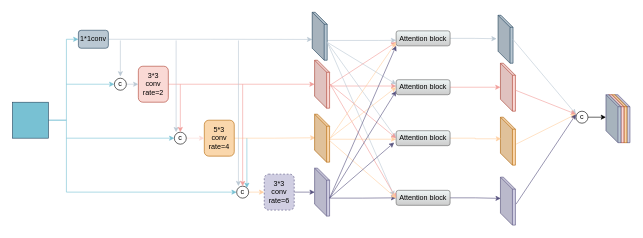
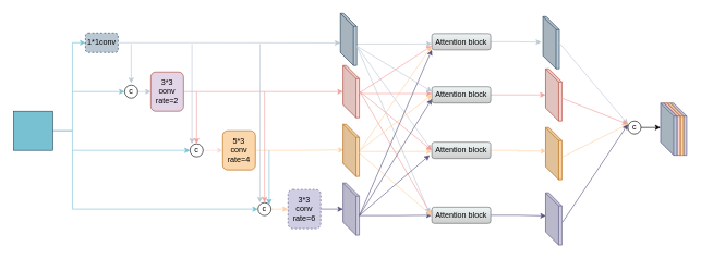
  <mxCell id="0" />
  <mxCell id="1" parent="0" />
  <mxCell id="2" style="edgeStyle=orthogonalEdgeStyle;rounded=0;orthogonalLoop=1;jettySize=auto;html=1;exitX=1;exitY=0.5;exitDx=0;exitDy=0;entryX=0;entryY=0.5;entryDx=0;entryDy=0;strokeColor=#78C1D3;" edge="1" parent="1" source="4" target="6"><mxGeometry relative="1" as="geometry"><Array as="points"><mxPoint x="110" y="200" /><mxPoint x="110" y="65" /></Array></mxGeometry></mxCell>
  <mxCell id="3" style="edgeStyle=orthogonalEdgeStyle;rounded=0;orthogonalLoop=1;jettySize=auto;html=1;exitX=1;exitY=0.5;exitDx=0;exitDy=0;entryX=0;entryY=0.5;entryDx=0;entryDy=0;strokeColor=#78C1D3;" edge="1" parent="1" source="4" target="38"><mxGeometry relative="1" as="geometry"><mxPoint x="380" y="320" as="targetPoint" /><Array as="points"><mxPoint x="110" y="200" /><mxPoint x="110" y="320" /></Array></mxGeometry></mxCell>
  <mxCell id="4" value="" style="rounded=0;whiteSpace=wrap;html=1;strokeColor=#23445d;fillColor=#78C1D3;" vertex="1" parent="1"><mxGeometry x="20" y="170" width="60" height="60" as="geometry" /></mxCell>
  <mxCell id="5" style="edgeStyle=orthogonalEdgeStyle;rounded=0;orthogonalLoop=1;jettySize=auto;html=1;exitX=1;exitY=0.5;exitDx=0;exitDy=0;entryX=0;entryY=0.566;entryDx=0;entryDy=0;entryPerimeter=0;strokeColor=#BAC8D3;" edge="1" parent="1" source="6" target="14"><mxGeometry relative="1" as="geometry" /></mxCell>
- <mxCell id="6" value="1*1conv" style="rounded=1;whiteSpace=wrap;html=1;strokeColor=#23445d;fillColor=#BAC8D3;" vertex="1" parent="1"><mxGeometry x="130" y="50" width="50" height="30" as="geometry" /></mxCell>
+ <mxCell id="6" value="1*1conv" style="rounded=1;whiteSpace=wrap;html=1;strokeColor=#23445d;fillColor=#BAC8D3;dashed=1;" vertex="1" parent="1"><mxGeometry x="130" y="50" width="50" height="30" as="geometry" /></mxCell>
  <mxCell id="7" style="edgeStyle=orthogonalEdgeStyle;rounded=0;orthogonalLoop=1;jettySize=auto;html=1;exitX=1;exitY=0.5;exitDx=0;exitDy=0;fillColor=#fad7ac;strokeColor=#F19C99;" edge="1" parent="1" source="8" target="16"><mxGeometry relative="1" as="geometry" /></mxCell>
- <mxCell id="8" value="3*3&lt;br&gt;conv&lt;br&gt;rate=2" style="rounded=1;whiteSpace=wrap;html=1;strokeColor=#ae4132;fillColor=#FAD9D5;" vertex="1" parent="1"><mxGeometry x="230" y="110" width="50" height="60" as="geometry" /></mxCell>
+ <mxCell id="8" value="3*3&lt;br&gt;conv&lt;br&gt;rate=2" style="rounded=1;whiteSpace=wrap;html=1;strokeColor=#ae4132;fillColor=#e1d5e7;" vertex="1" parent="1"><mxGeometry x="230" y="110" width="50" height="60" as="geometry" /></mxCell>
  <mxCell id="9" style="edgeStyle=orthogonalEdgeStyle;rounded=0;orthogonalLoop=1;jettySize=auto;html=1;exitX=1;exitY=0.5;exitDx=0;exitDy=0;entryX=0.051;entryY=0.491;entryDx=0;entryDy=0;entryPerimeter=0;strokeColor=#FFCE9F;" edge="1" parent="1" source="10" target="18"><mxGeometry relative="1" as="geometry" /></mxCell>
  <mxCell id="10" value="5*3&lt;br&gt;conv&lt;br&gt;rate=4" style="rounded=1;whiteSpace=wrap;html=1;strokeColor=#b46504;fillColor=#FAD7AC;" vertex="1" parent="1"><mxGeometry x="340" y="200" width="50" height="60" as="geometry" /></mxCell>
  <mxCell id="11" style="edgeStyle=orthogonalEdgeStyle;rounded=0;orthogonalLoop=1;jettySize=auto;html=1;exitX=1;exitY=0.5;exitDx=0;exitDy=0;entryX=0.006;entryY=0.488;entryDx=0;entryDy=0;entryPerimeter=0;strokeColor=#56517e;fillColor=#d0cee2;" edge="1" parent="1" source="12" target="20"><mxGeometry relative="1" as="geometry" /></mxCell>
  <mxCell id="12" value="3*3&lt;br&gt;conv&lt;br&gt;rate=6" style="rounded=1;whiteSpace=wrap;html=1;strokeColor=#56517e;fillColor=#D0CEE2;dashed=1;" vertex="1" parent="1"><mxGeometry x="440" y="290" width="50" height="60" as="geometry" /></mxCell>
  <mxCell id="13" style="edgeStyle=orthogonalEdgeStyle;rounded=0;orthogonalLoop=1;jettySize=auto;html=1;exitX=0;exitY=0;exitDx=25;exitDy=50;exitPerimeter=0;entryX=0;entryY=0.75;entryDx=0;entryDy=0;strokeColor=#BAC8D3;" edge="1" parent="1"><mxGeometry relative="1" as="geometry"><mxPoint x="545" y="67" as="sourcePoint" /><mxPoint x="660" y="66.75" as="targetPoint" /><Array as="points"><mxPoint x="630" y="67" /><mxPoint x="630" y="67" /></Array></mxGeometry></mxCell>
  <mxCell id="14" value="" style="shape=cube;whiteSpace=wrap;html=1;boundedLbl=1;backgroundOutline=1;darkOpacity=0.05;darkOpacity2=0.1;fillColor=#bac8d3;strokeColor=#23445d;" vertex="1" parent="1"><mxGeometry x="520" y="20" width="25" height="80" as="geometry" /></mxCell>
  <mxCell id="15" style="edgeStyle=orthogonalEdgeStyle;rounded=0;orthogonalLoop=1;jettySize=auto;html=1;exitX=0;exitY=0;exitDx=25;exitDy=50;exitPerimeter=0;entryX=0;entryY=0.5;entryDx=0;entryDy=0;strokeColor=#F19C99;" edge="1" parent="1"><mxGeometry relative="1" as="geometry"><mxPoint x="549" y="148" as="sourcePoint" /><mxPoint x="660" y="143" as="targetPoint" /><Array as="points"><mxPoint x="549" y="143" /></Array></mxGeometry></mxCell>
  <mxCell id="16" value="" style="shape=cube;whiteSpace=wrap;html=1;boundedLbl=1;backgroundOutline=1;darkOpacity=0.05;darkOpacity2=0.1;fillColor=#fad9d5;strokeColor=#ae4132;" vertex="1" parent="1"><mxGeometry x="524" y="100" width="25" height="80" as="geometry" /></mxCell>
  <mxCell id="17" style="edgeStyle=orthogonalEdgeStyle;rounded=0;orthogonalLoop=1;jettySize=auto;html=1;exitX=0;exitY=0;exitDx=25;exitDy=50;exitPerimeter=0;entryX=0;entryY=0.75;entryDx=0;entryDy=0;strokeColor=#FFCE9F;" edge="1" parent="1"><mxGeometry relative="1" as="geometry"><mxPoint x="549" y="233" as="sourcePoint" /><mxPoint x="660" y="231.75" as="targetPoint" /><Array as="points"><mxPoint x="549" y="232" /></Array></mxGeometry></mxCell>
  <mxCell id="18" value="" style="shape=cube;whiteSpace=wrap;html=1;boundedLbl=1;backgroundOutline=1;darkOpacity=0.05;darkOpacity2=0.1;fillColor=#fad7ac;strokeColor=#b46504;" vertex="1" parent="1"><mxGeometry x="524" y="190" width="25" height="80" as="geometry" /></mxCell>
  <mxCell id="19" style="edgeStyle=orthogonalEdgeStyle;rounded=0;orthogonalLoop=1;jettySize=auto;html=1;exitX=0;exitY=0;exitDx=25;exitDy=50;exitPerimeter=0;fillColor=#d0cee2;strokeColor=#56517E;" edge="1" parent="1" source="20" target="32"><mxGeometry relative="1" as="geometry" /></mxCell>
  <mxCell id="20" value="" style="shape=cube;whiteSpace=wrap;html=1;boundedLbl=1;backgroundOutline=1;darkOpacity=0.05;darkOpacity2=0.1;fillColor=#d0cee2;strokeColor=#56517e;" vertex="1" parent="1"><mxGeometry x="524" y="280" width="25" height="80" as="geometry" /></mxCell>
  <mxCell id="21" value="" style="shape=cube;whiteSpace=wrap;html=1;boundedLbl=1;backgroundOutline=1;darkOpacity=0.05;darkOpacity2=0.1;fillColor=#bac8d3;strokeColor=#23445d;" vertex="1" parent="1"><mxGeometry x="830" y="25" width="25" height="80" as="geometry" /></mxCell>
  <mxCell id="22" value="" style="shape=cube;whiteSpace=wrap;html=1;boundedLbl=1;backgroundOutline=1;darkOpacity=0.05;darkOpacity2=0.1;fillColor=#fad9d5;strokeColor=#ae4132;" vertex="1" parent="1"><mxGeometry x="834" y="105" width="25" height="80" as="geometry" /></mxCell>
  <mxCell id="23" value="" style="shape=cube;whiteSpace=wrap;html=1;boundedLbl=1;backgroundOutline=1;darkOpacity=0.05;darkOpacity2=0.1;fillColor=#fad7ac;strokeColor=#b46504;" vertex="1" parent="1"><mxGeometry x="834" y="195" width="25" height="80" as="geometry" /></mxCell>
  <mxCell id="24" value="" style="shape=cube;whiteSpace=wrap;html=1;boundedLbl=1;backgroundOutline=1;darkOpacity=0.05;darkOpacity2=0.1;fillColor=#d0cee2;strokeColor=#56517e;" vertex="1" parent="1"><mxGeometry x="834" y="295" width="25" height="80" as="geometry" /></mxCell>
  <mxCell id="25" style="edgeStyle=orthogonalEdgeStyle;rounded=0;orthogonalLoop=1;jettySize=auto;html=1;exitX=1;exitY=0.5;exitDx=0;exitDy=0;entryX=-0.097;entryY=0.489;entryDx=0;entryDy=0;entryPerimeter=0;strokeColor=#BAC8D3;" edge="1" parent="1" source="26" target="21"><mxGeometry relative="1" as="geometry" /></mxCell>
  <mxCell id="26" value="Attention block" style="rounded=1;whiteSpace=wrap;html=1;strokeColor=#666666;gradientColor=#CCCCCC;fillColor=#EEF5F5;" vertex="1" parent="1"><mxGeometry x="660" y="51" width="90" height="25" as="geometry" /></mxCell>
  <mxCell id="27" style="edgeStyle=orthogonalEdgeStyle;rounded=0;orthogonalLoop=1;jettySize=auto;html=1;exitX=1;exitY=0.5;exitDx=0;exitDy=0;strokeColor=#F19C99;" edge="1" parent="1" source="28" target="22"><mxGeometry relative="1" as="geometry" /></mxCell>
  <mxCell id="28" value="Attention block" style="rounded=1;whiteSpace=wrap;html=1;strokeColor=#666666;gradientColor=#CCCCCC;fillColor=#EEF5F5;" vertex="1" parent="1"><mxGeometry x="660" y="132.5" width="90" height="25" as="geometry" /></mxCell>
  <mxCell id="29" style="edgeStyle=orthogonalEdgeStyle;rounded=0;orthogonalLoop=1;jettySize=auto;html=1;exitX=1;exitY=0.5;exitDx=0;exitDy=0;entryX=0.04;entryY=0.45;entryDx=0;entryDy=0;entryPerimeter=0;strokeColor=#FFCE9F;" edge="1" parent="1" source="30" target="23"><mxGeometry relative="1" as="geometry" /></mxCell>
  <mxCell id="30" value="Attention block" style="rounded=1;whiteSpace=wrap;html=1;strokeColor=#666666;gradientColor=#CCCCCC;fillColor=#EEF5F5;" vertex="1" parent="1"><mxGeometry x="660" y="217.5" width="90" height="25" as="geometry" /></mxCell>
  <mxCell id="31" style="edgeStyle=orthogonalEdgeStyle;rounded=0;orthogonalLoop=1;jettySize=auto;html=1;exitX=1;exitY=0.5;exitDx=0;exitDy=0;entryX=0.017;entryY=0.443;entryDx=0;entryDy=0;entryPerimeter=0;strokeColor=#56517E;" edge="1" parent="1" source="32" target="24"><mxGeometry relative="1" as="geometry" /></mxCell>
  <mxCell id="32" value="Attention block" style="rounded=1;whiteSpace=wrap;html=1;strokeColor=#666666;gradientColor=#CCCCCC;fillColor=#EEF5F5;" vertex="1" parent="1"><mxGeometry x="660" y="317" width="90" height="25" as="geometry" /></mxCell>
  <mxCell id="33" style="edgeStyle=orthogonalEdgeStyle;rounded=0;orthogonalLoop=1;jettySize=auto;html=1;exitX=1;exitY=0.5;exitDx=0;exitDy=0;entryX=0;entryY=0.5;entryDx=0;entryDy=0;strokeColor=#BAC8D3;" edge="1" parent="1" source="34" target="8"><mxGeometry relative="1" as="geometry" /></mxCell>
  <mxCell id="34" value="c" style="ellipse;whiteSpace=wrap;html=1;aspect=fixed;fillColor=none;" vertex="1" parent="1"><mxGeometry x="190" y="130" width="20" height="20" as="geometry" /></mxCell>
  <mxCell id="35" style="edgeStyle=orthogonalEdgeStyle;rounded=0;orthogonalLoop=1;jettySize=auto;html=1;exitX=1;exitY=0.5;exitDx=0;exitDy=0;entryX=0;entryY=0.5;entryDx=0;entryDy=0;strokeColor=#FAD9D5;" edge="1" parent="1" source="36" target="10"><mxGeometry relative="1" as="geometry" /></mxCell>
  <mxCell id="36" value="c" style="ellipse;whiteSpace=wrap;html=1;aspect=fixed;fillColor=none;" vertex="1" parent="1"><mxGeometry x="290" y="220" width="20" height="20" as="geometry" /></mxCell>
  <mxCell id="37" style="edgeStyle=orthogonalEdgeStyle;rounded=0;orthogonalLoop=1;jettySize=auto;html=1;exitX=1;exitY=0.5;exitDx=0;exitDy=0;entryX=0;entryY=0.5;entryDx=0;entryDy=0;strokeColor=#FFCE9F;" edge="1" parent="1" source="38" target="12"><mxGeometry relative="1" as="geometry" /></mxCell>
  <mxCell id="38" value="c" style="ellipse;whiteSpace=wrap;html=1;aspect=fixed;fillColor=none;" vertex="1" parent="1"><mxGeometry x="394" y="310" width="20" height="20" as="geometry" /></mxCell>
  <mxCell id="39" value="" style="endArrow=classic;html=1;entryX=0;entryY=0.5;entryDx=0;entryDy=0;strokeColor=#78C1D3;" edge="1" parent="1" target="34"><mxGeometry width="50" height="50" relative="1" as="geometry"><mxPoint x="110" y="140" as="sourcePoint" /><mxPoint x="280" y="190" as="targetPoint" /></mxGeometry></mxCell>
  <mxCell id="40" value="" style="endArrow=classic;html=1;entryX=0;entryY=0.5;entryDx=0;entryDy=0;strokeColor=#78C1D3;" edge="1" parent="1" target="36"><mxGeometry width="50" height="50" relative="1" as="geometry"><mxPoint x="110" y="230" as="sourcePoint" /><mxPoint x="280" y="190" as="targetPoint" /></mxGeometry></mxCell>
  <mxCell id="41" value="" style="endArrow=classic;html=1;entryX=0.5;entryY=0;entryDx=0;entryDy=0;strokeColor=#BAC8D3;" edge="1" parent="1"><mxGeometry width="50" height="50" relative="1" as="geometry"><mxPoint x="200" y="67" as="sourcePoint" /><mxPoint x="200" y="127" as="targetPoint" /></mxGeometry></mxCell>
  <mxCell id="42" value="" style="endArrow=classic;html=1;strokeColor=#BAC8D3;" edge="1" parent="1"><mxGeometry width="50" height="50" relative="1" as="geometry"><mxPoint x="293" y="67" as="sourcePoint" /><mxPoint x="293" y="220" as="targetPoint" /></mxGeometry></mxCell>
  <mxCell id="43" value="" style="endArrow=classic;html=1;entryX=0.5;entryY=0;entryDx=0;entryDy=0;fillColor=#fad9d5;strokeColor=#F19C99;" edge="1" parent="1" target="36"><mxGeometry width="50" height="50" relative="1" as="geometry"><mxPoint x="300" y="140" as="sourcePoint" /><mxPoint x="490" y="190" as="targetPoint" /></mxGeometry></mxCell>
  <mxCell id="44" value="" style="endArrow=classic;html=1;entryX=0;entryY=0;entryDx=0;entryDy=0;strokeColor=#BAC8D3;" edge="1" parent="1"><mxGeometry width="50" height="50" relative="1" as="geometry"><mxPoint x="397" y="67" as="sourcePoint" /><mxPoint x="396.929" y="309.929" as="targetPoint" /></mxGeometry></mxCell>
  <mxCell id="45" value="" style="endArrow=classic;html=1;entryX=0.5;entryY=0;entryDx=0;entryDy=0;strokeColor=#F19C99;" edge="1" parent="1" target="38"><mxGeometry width="50" height="50" relative="1" as="geometry"><mxPoint x="404" y="140" as="sourcePoint" /><mxPoint x="490" y="190" as="targetPoint" /></mxGeometry></mxCell>
  <mxCell id="46" value="" style="endArrow=classic;html=1;strokeColor=#78C1D3;entryX=1;entryY=0;entryDx=0;entryDy=0;" edge="1" parent="1" target="38"><mxGeometry width="50" height="50" relative="1" as="geometry"><mxPoint x="411" y="230" as="sourcePoint" /><mxPoint x="490" y="190" as="targetPoint" /></mxGeometry></mxCell>
  <mxCell id="47" value="" style="endArrow=classic;html=1;exitX=0;exitY=0;exitDx=25;exitDy=50;exitPerimeter=0;strokeColor=#BAC8D3;" edge="1" parent="1" source="14"><mxGeometry width="50" height="50" relative="1" as="geometry"><mxPoint x="545" y="70" as="sourcePoint" /><mxPoint x="660" y="140" as="targetPoint" /></mxGeometry></mxCell>
  <mxCell id="48" value="" style="endArrow=classic;html=1;entryX=0;entryY=0.5;entryDx=0;entryDy=0;strokeColor=#BAC8D3;" edge="1" parent="1" target="30"><mxGeometry width="50" height="50" relative="1" as="geometry"><mxPoint x="545" y="70" as="sourcePoint" /><mxPoint x="490" y="190" as="targetPoint" /></mxGeometry></mxCell>
  <mxCell id="49" value="" style="endArrow=classic;html=1;entryX=-0.037;entryY=0.377;entryDx=0;entryDy=0;entryPerimeter=0;exitX=0;exitY=0;exitDx=25;exitDy=50;exitPerimeter=0;strokeColor=#BAC8D3;" edge="1" parent="1" source="14" target="32"><mxGeometry width="50" height="50" relative="1" as="geometry"><mxPoint x="440" y="240" as="sourcePoint" /><mxPoint x="490" y="190" as="targetPoint" /></mxGeometry></mxCell>
  <mxCell id="50" value="" style="endArrow=classic;html=1;exitX=0.989;exitY=0.53;exitDx=0;exitDy=0;exitPerimeter=0;entryX=0;entryY=0.75;entryDx=0;entryDy=0;strokeColor=#F19C99;" edge="1" parent="1" source="16" target="26"><mxGeometry width="50" height="50" relative="1" as="geometry"><mxPoint x="440" y="240" as="sourcePoint" /><mxPoint x="490" y="190" as="targetPoint" /></mxGeometry></mxCell>
  <mxCell id="51" value="" style="endArrow=classic;html=1;strokeColor=#F19C99;" edge="1" parent="1"><mxGeometry width="50" height="50" relative="1" as="geometry"><mxPoint x="550" y="140" as="sourcePoint" /><mxPoint x="660" y="230" as="targetPoint" /></mxGeometry></mxCell>
  <mxCell id="52" value="" style="endArrow=classic;html=1;strokeColor=#F19C99;" edge="1" parent="1"><mxGeometry width="50" height="50" relative="1" as="geometry"><mxPoint x="550" y="140" as="sourcePoint" /><mxPoint x="660" y="330" as="targetPoint" /></mxGeometry></mxCell>
  <mxCell id="53" value="" style="endArrow=classic;html=1;fillColor=#fad7ac;strokeColor=#FFCE9F;" edge="1" parent="1"><mxGeometry width="50" height="50" relative="1" as="geometry"><mxPoint x="550" y="230" as="sourcePoint" /><mxPoint x="660" y="70" as="targetPoint" /></mxGeometry></mxCell>
  <mxCell id="54" value="" style="endArrow=classic;html=1;entryX=0;entryY=0.5;entryDx=0;entryDy=0;strokeColor=#FFCE9F;" edge="1" parent="1" target="28"><mxGeometry width="50" height="50" relative="1" as="geometry"><mxPoint x="550" y="230" as="sourcePoint" /><mxPoint x="490" y="190" as="targetPoint" /></mxGeometry></mxCell>
  <mxCell id="55" value="" style="endArrow=classic;html=1;strokeColor=#FFCE9F;" edge="1" parent="1"><mxGeometry width="50" height="50" relative="1" as="geometry"><mxPoint x="549" y="234" as="sourcePoint" /><mxPoint x="660" y="330" as="targetPoint" /></mxGeometry></mxCell>
  <mxCell id="56" value="" style="endArrow=classic;html=1;entryX=0;entryY=1;entryDx=0;entryDy=0;strokeColor=#56517E;" edge="1" parent="1" target="26"><mxGeometry width="50" height="50" relative="1" as="geometry"><mxPoint x="549" y="330" as="sourcePoint" /><mxPoint x="599" y="280" as="targetPoint" /></mxGeometry></mxCell>
  <mxCell id="57" value="" style="endArrow=classic;html=1;entryX=0;entryY=0.75;entryDx=0;entryDy=0;strokeColor=#56517E;" edge="1" parent="1" target="28"><mxGeometry width="50" height="50" relative="1" as="geometry"><mxPoint x="549" y="330" as="sourcePoint" /><mxPoint x="599" y="280" as="targetPoint" /></mxGeometry></mxCell>
  <mxCell id="58" value="" style="endArrow=classic;html=1;entryX=-0.037;entryY=0.791;entryDx=0;entryDy=0;entryPerimeter=0;strokeColor=#56517E;" edge="1" parent="1" target="30"><mxGeometry width="50" height="50" relative="1" as="geometry"><mxPoint x="549" y="330" as="sourcePoint" /><mxPoint x="599" y="280" as="targetPoint" /></mxGeometry></mxCell>
  <mxCell id="59" style="edgeStyle=orthogonalEdgeStyle;rounded=0;orthogonalLoop=1;jettySize=auto;html=1;exitX=1;exitY=0.5;exitDx=0;exitDy=0;entryX=0;entryY=0.469;entryDx=0;entryDy=0;entryPerimeter=0;strokeColor=#000000;" edge="1" parent="1" source="60" target="68"><mxGeometry relative="1" as="geometry" /></mxCell>
  <mxCell id="60" value="c" style="ellipse;whiteSpace=wrap;html=1;aspect=fixed;fillColor=none;" vertex="1" parent="1"><mxGeometry x="960" y="185" width="20" height="20" as="geometry" /></mxCell>
  <mxCell id="61" value="" style="endArrow=classic;html=1;strokeColor=#BAC8D3;exitX=0.977;exitY=0.496;exitDx=0;exitDy=0;exitPerimeter=0;" edge="1" parent="1" source="21"><mxGeometry width="50" height="50" relative="1" as="geometry"><mxPoint x="910" y="240" as="sourcePoint" /><mxPoint x="960" y="190" as="targetPoint" /></mxGeometry></mxCell>
  <mxCell id="62" value="" style="endArrow=classic;html=1;strokeColor=#F19C99;" edge="1" parent="1" source="22"><mxGeometry width="50" height="50" relative="1" as="geometry"><mxPoint x="910" y="240" as="sourcePoint" /><mxPoint x="960" y="190" as="targetPoint" /></mxGeometry></mxCell>
  <mxCell id="63" value="" style="endArrow=classic;html=1;strokeColor=#FFCE9F;" edge="1" parent="1"><mxGeometry width="50" height="50" relative="1" as="geometry"><mxPoint x="860" y="240" as="sourcePoint" /><mxPoint x="960" y="190" as="targetPoint" /></mxGeometry></mxCell>
  <mxCell id="64" value="" style="endArrow=classic;html=1;strokeColor=#56517E;" edge="1" parent="1"><mxGeometry width="50" height="50" relative="1" as="geometry"><mxPoint x="860" y="340" as="sourcePoint" /><mxPoint x="960" y="190" as="targetPoint" /></mxGeometry></mxCell>
  <mxCell id="65" value="" style="shape=cube;whiteSpace=wrap;html=1;boundedLbl=1;backgroundOutline=1;darkOpacity=0.05;darkOpacity2=0.1;fillColor=#d0cee2;strokeColor=#56517e;" vertex="1" parent="1"><mxGeometry x="1025" y="157.5" width="25" height="80" as="geometry" /></mxCell>
  <mxCell id="66" value="" style="shape=cube;whiteSpace=wrap;html=1;boundedLbl=1;backgroundOutline=1;darkOpacity=0.05;darkOpacity2=0.1;fillColor=#fad7ac;strokeColor=#b46504;" vertex="1" parent="1"><mxGeometry x="1020" y="157.5" width="25" height="80" as="geometry" /></mxCell>
  <mxCell id="67" value="" style="shape=cube;whiteSpace=wrap;html=1;boundedLbl=1;backgroundOutline=1;darkOpacity=0.05;darkOpacity2=0.1;strokeColor=#ae4132;fillColor=#fad9d5;" vertex="1" parent="1"><mxGeometry x="1015" y="157.5" width="25" height="80" as="geometry" /></mxCell>
  <mxCell id="68" value="" style="shape=cube;whiteSpace=wrap;html=1;boundedLbl=1;backgroundOutline=1;darkOpacity=0.05;darkOpacity2=0.1;strokeColor=#56517e;fillColor=#BAC8D3;" vertex="1" parent="1"><mxGeometry x="1010" y="157.5" width="25" height="80" as="geometry" /></mxCell>
